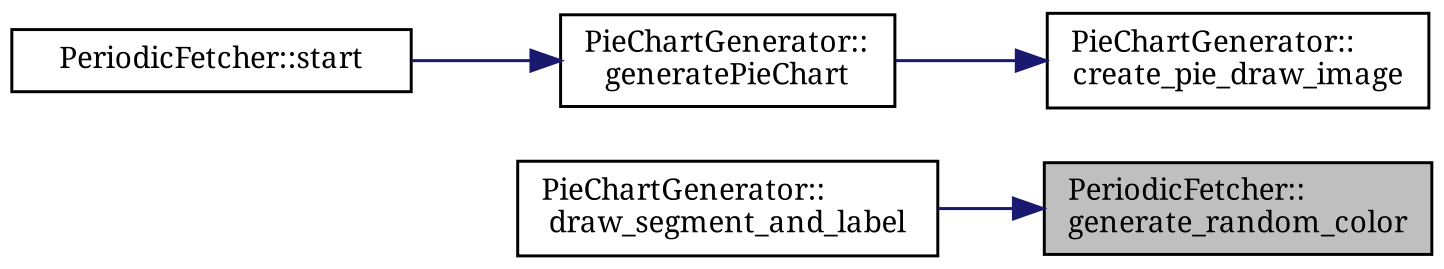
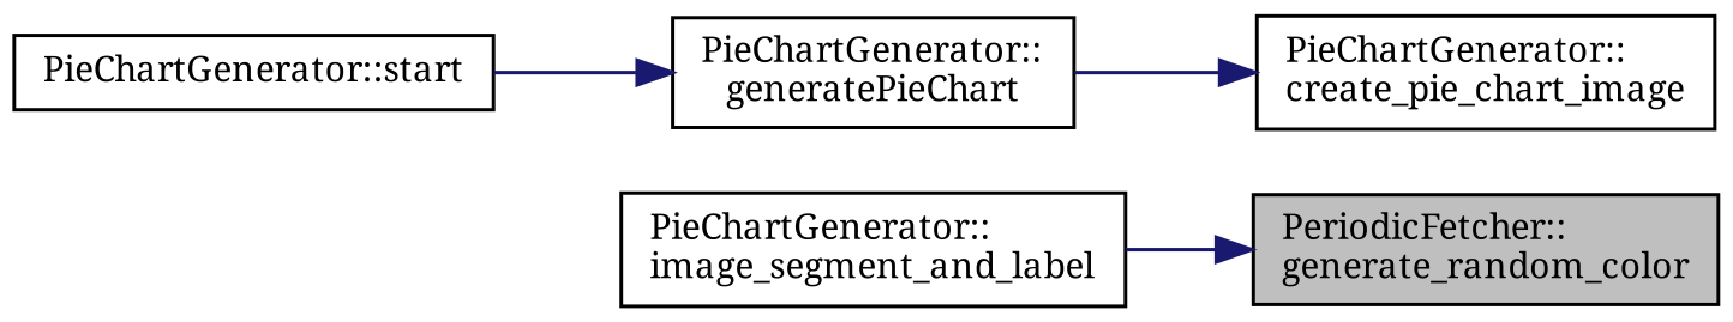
  digraph {
    fontname="Noto Serif"
    rankdir=RL
    node [color=black fillcolor=white fontname="Noto Serif" fontsize=10 shape=record style=filled]
    edge [color=midnightblue dir=back fontname="Noto Serif" fontsize=10 labelfontname=Helvetica labelfontsize=10 style=solid]
    n1 [fillcolor=grey75 fontcolor=black height=0.2 label="PeriodicFetcher::\lgenerate_random_color" width=0.4]
-   n2 [height=0.2 label="PieChartGenerator::\ldraw_segment_and_label" width=0.4]
-   n3 [height=0.2 label="PieChartGenerator::\lcreate_pie_draw_image" width=0.4]
+   n2 [height=0.2 label="PieChartGenerator::\limage_segment_and_label" width=0.4]
+   n3 [height=0.2 label="PieChartGenerator::\lcreate_pie_chart_image" width=0.4]
    n4 [height=0.2 label="PieChartGenerator::\lgeneratePieChart" width=0.4]
-   n5 [height=0.2 label="PeriodicFetcher::start" width=0.4]
+   n5 [height=0.2 label="PieChartGenerator::start" width=0.4]
    n1 -> n2
    n3 -> n4
    n4 -> n5
  }
